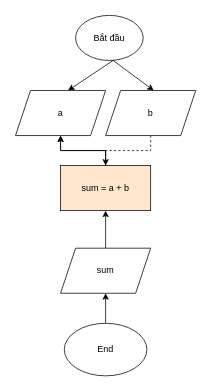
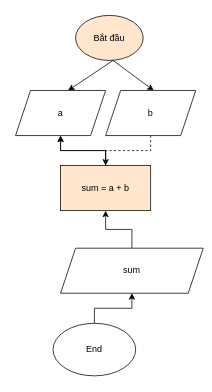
  <mxCell id="0" />
  <mxCell id="1" parent="0" />
- <mxCell id="2" value="Bắt đầu" style="ellipse;whiteSpace=wrap;html=1;" vertex="1" parent="1"><mxGeometry x="100" width="90" height="60" as="geometry" y="20" /></mxCell>
+ <mxCell id="2" value="Bắt đầu" style="ellipse;whiteSpace=wrap;html=1;fillColor=#ffe6cc;" vertex="1" parent="1"><mxGeometry x="100" width="90" height="60" as="geometry" y="20" /></mxCell>
  <mxCell id="3" value="" style="edgeStyle=orthogonalEdgeStyle;rounded=0;orthogonalLoop=1;jettySize=auto;html=1;" edge="1" parent="1" source="4" target="14"><mxGeometry relative="1" as="geometry" /></mxCell>
- <mxCell id="4" value="End" style="ellipse;whiteSpace=wrap;html=1;" vertex="1" parent="1"><mxGeometry x="85" y="430" width="110" height="70" as="geometry" /></mxCell>
+ <mxCell id="4" value="End" style="ellipse;whiteSpace=wrap;html=1;" vertex="1" parent="1"><mxGeometry x="70" y="430" width="110" height="70" as="geometry" /></mxCell>
  <mxCell id="5" value="" style="endArrow=classic;html=1;rounded=0;entryX=0.5;entryY=0;entryDx=0;entryDy=0;" edge="1" parent="1"><mxGeometry width="50" height="50" relative="1" as="geometry"><mxPoint x="150" y="80" as="sourcePoint" /><mxPoint x="90" y="120" as="targetPoint" /></mxGeometry></mxCell>
  <mxCell id="6" value="" style="endArrow=classic;html=1;rounded=0;entryX=0.5;entryY=0;entryDx=0;entryDy=0;" edge="1" parent="1"><mxGeometry width="50" height="50" relative="1" as="geometry"><mxPoint x="150" y="80" as="sourcePoint" /><mxPoint x="204" y="120" as="targetPoint" /></mxGeometry></mxCell>
  <mxCell id="7" value="" style="edgeStyle=orthogonalEdgeStyle;rounded=0;orthogonalLoop=1;jettySize=auto;html=1;dashed=1;" edge="1" parent="1" source="8" target="12"><mxGeometry relative="1" as="geometry" /></mxCell>
  <mxCell id="8" value="b" style="shape=parallelogram;perimeter=parallelogramPerimeter;whiteSpace=wrap;html=1;fixedSize=1;" vertex="1" parent="1"><mxGeometry x="140" y="120" width="120" height="60" as="geometry" /></mxCell>
  <mxCell id="9" value="a" style="shape=parallelogram;perimeter=parallelogramPerimeter;whiteSpace=wrap;html=1;fixedSize=1;" vertex="1" parent="1"><mxGeometry x="20" y="120" width="120" height="60" as="geometry" /></mxCell>
  <mxCell id="10" value="" style="edgeStyle=orthogonalEdgeStyle;rounded=0;orthogonalLoop=1;jettySize=auto;html=1;" edge="1" parent="1" source="12" target="9"><mxGeometry relative="1" as="geometry" /></mxCell>
  <mxCell id="11" value="" style="edgeStyle=orthogonalEdgeStyle;rounded=0;orthogonalLoop=1;jettySize=auto;html=1;" edge="1" parent="1" source="12" target="9"><mxGeometry relative="1" as="geometry" /></mxCell>
  <mxCell id="12" value="sum = a + b" style="rounded=0;whiteSpace=wrap;html=1;fillColor=#ffe6cc;" vertex="1" parent="1"><mxGeometry x="80" y="220" width="120" height="60" as="geometry" /></mxCell>
  <mxCell id="13" value="" style="edgeStyle=orthogonalEdgeStyle;rounded=0;orthogonalLoop=1;jettySize=auto;html=1;" edge="1" parent="1" source="14" target="12"><mxGeometry relative="1" as="geometry" /></mxCell>
- <mxCell id="14" value="sum" style="shape=parallelogram;perimeter=parallelogramPerimeter;whiteSpace=wrap;html=1;fixedSize=1;" vertex="1" parent="1"><mxGeometry x="80" y="330" width="120" height="60" as="geometry" /></mxCell>
+ <mxCell id="14" value="sum" style="shape=parallelogram;perimeter=parallelogramPerimeter;whiteSpace=wrap;html=1;fixedSize=1;" vertex="1" parent="1"><mxGeometry x="80" y="330" width="190" height="60" as="geometry" /></mxCell>
